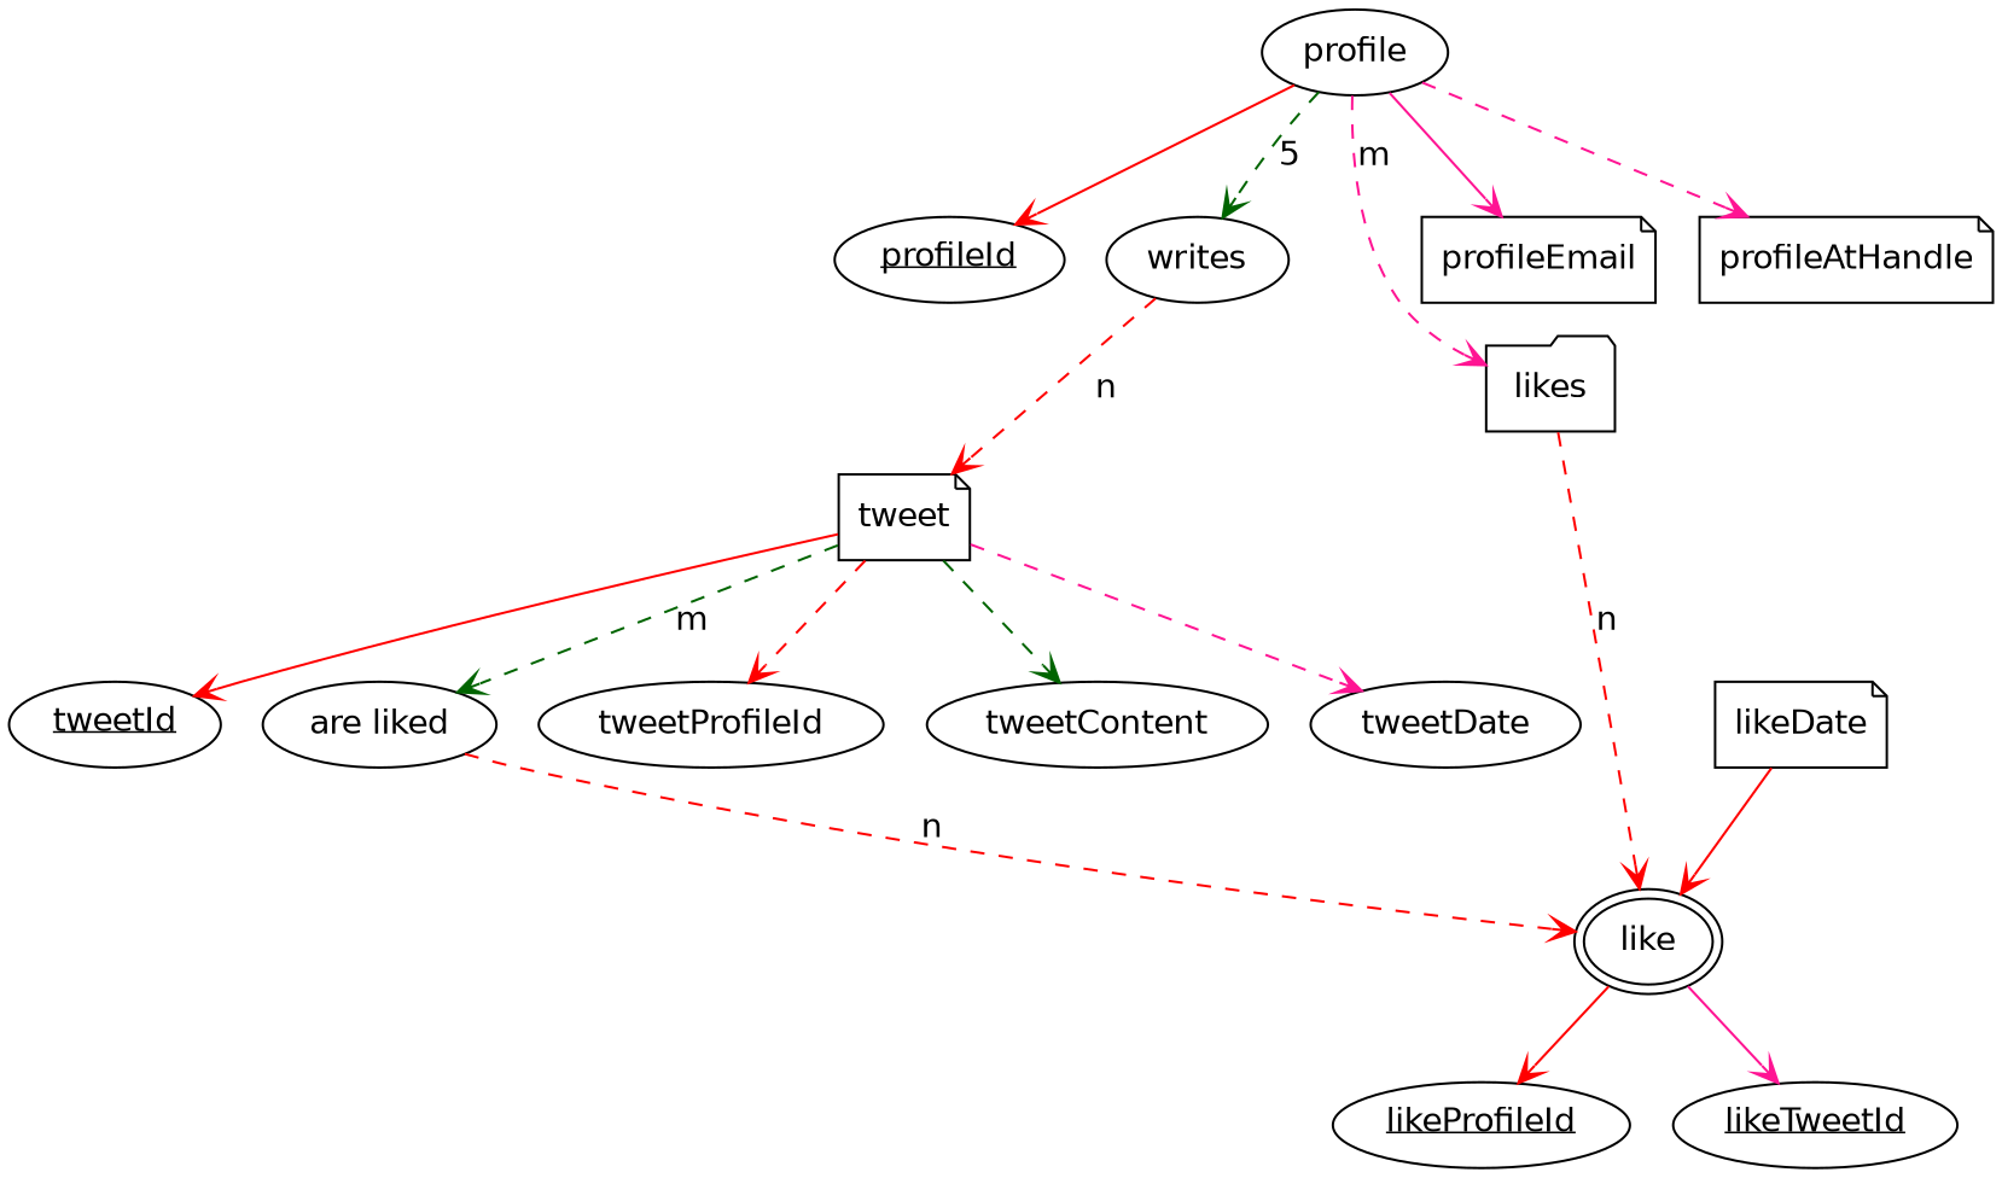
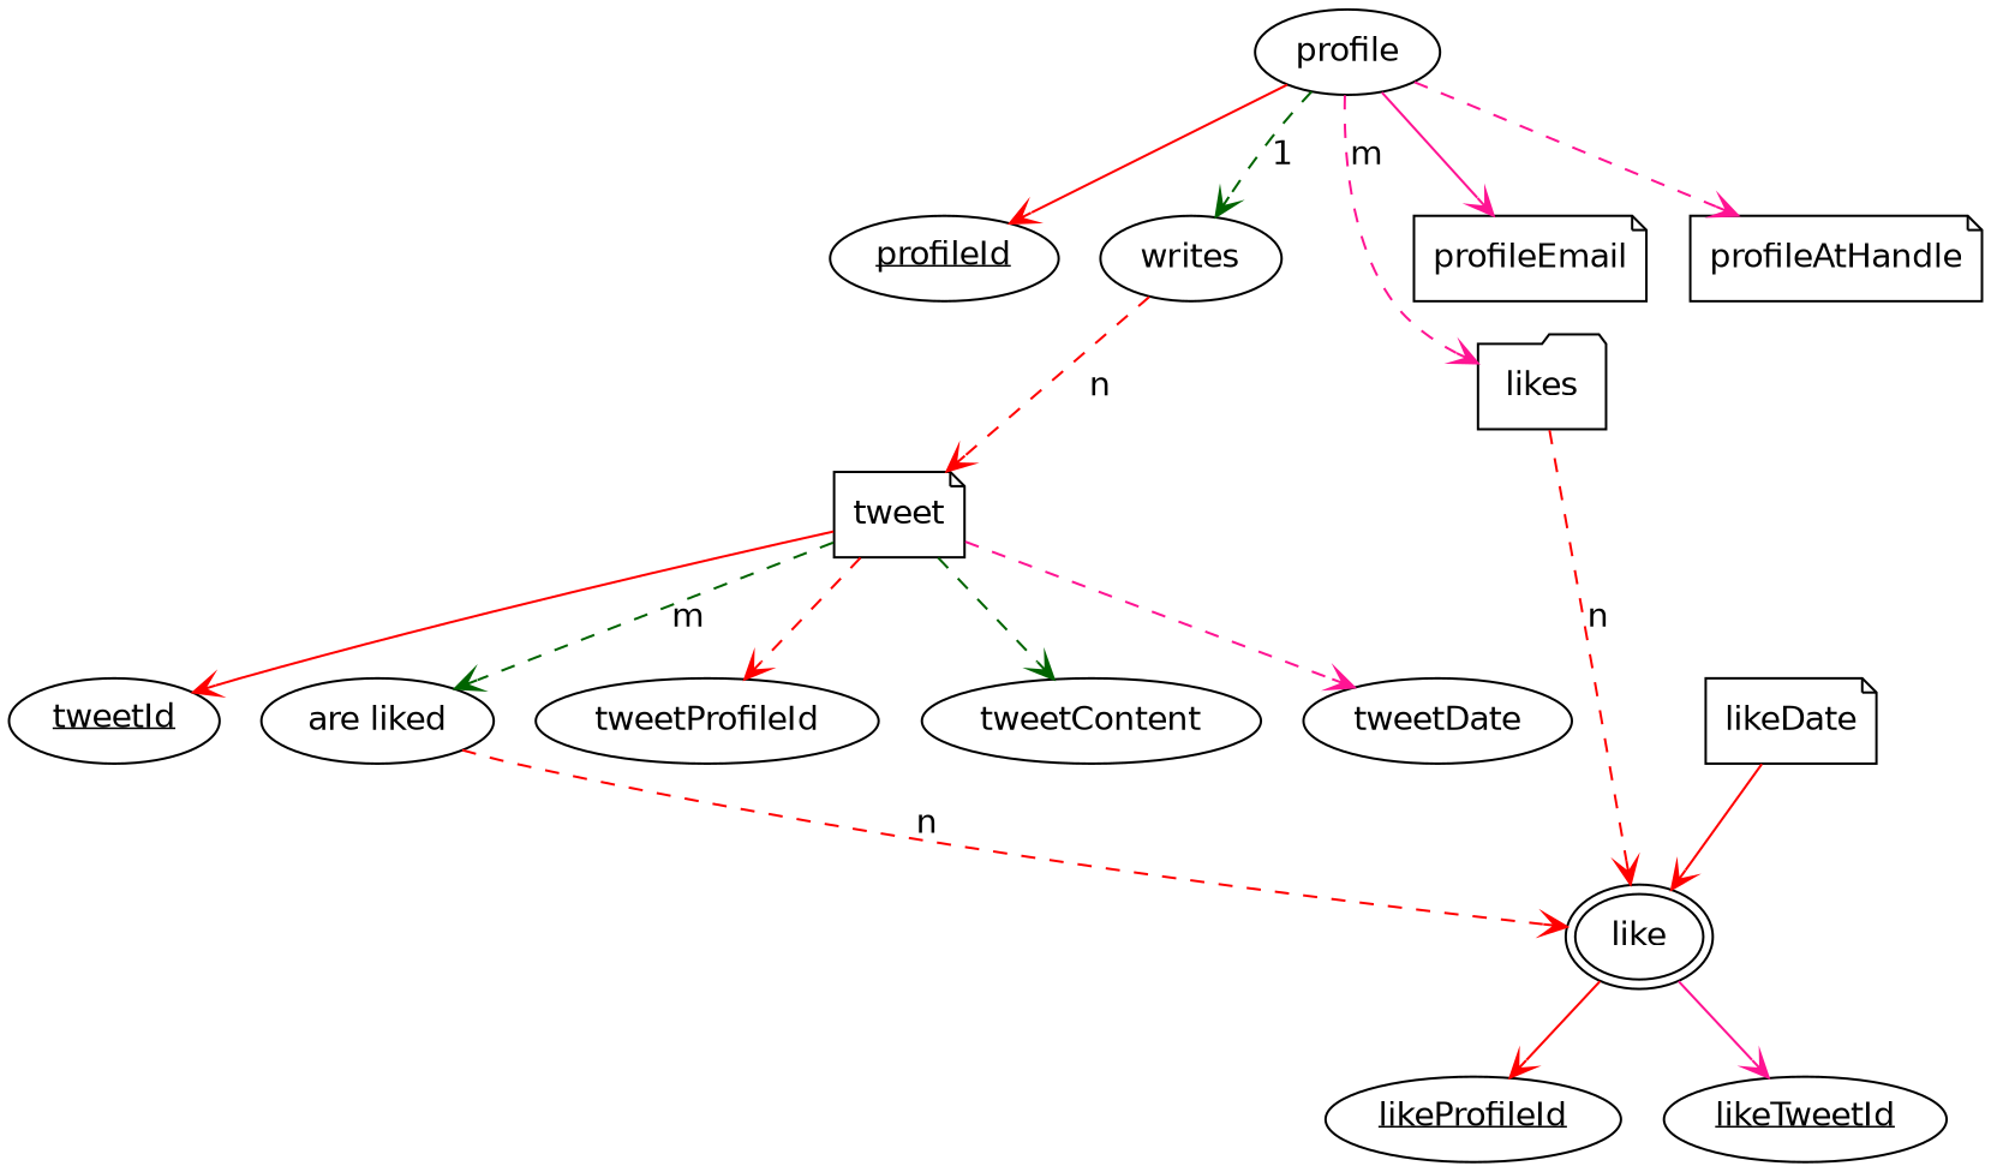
  digraph {
    node [fontname=Helvetica shape=ellipse]
    edge [arrowhead=vee color=red fontname=Helvetica style=dashed]
    n1 [label=<<u>profileId</u>> shape=""]
    profile
    writes
    likes [shape=folder]
    profileEmail [shape=note]
    profileAtHandle [shape=note]
    tweet [shape=note]
    like [peripheries=2]
    n9 [label=<<u>tweetId</u>> shape=""]
    n10 [label="are liked"]
    tweetProfileId
    tweetContent
    tweetDate
    n14 [label=<<u>likeProfileId</u>> shape=""]
    n15 [label=<<u>likeTweetId</u>> shape=""]
    likeDate [shape=note]
    profile -> n1 [style=solid]
-   profile -> writes [color=darkgreen label=5]
+   profile -> writes [color=darkgreen label=1]
    profile -> likes [color=deeppink label=m]
    profile -> profileEmail [color=deeppink style=solid]
    profile -> profileAtHandle [color=deeppink]
    writes -> tweet [label=n]
    likes -> like [label=n]
    tweet -> n9 [style=solid]
    tweet -> n10 [color=darkgreen label=m]
    tweet -> tweetProfileId
    tweet -> tweetContent [color=darkgreen]
    tweet -> tweetDate [color=deeppink]
    like -> n14 [style=solid]
    like -> n15 [color=deeppink style=solid]
    n10 -> like [label=n]
    likeDate -> like [style=solid]
  }
